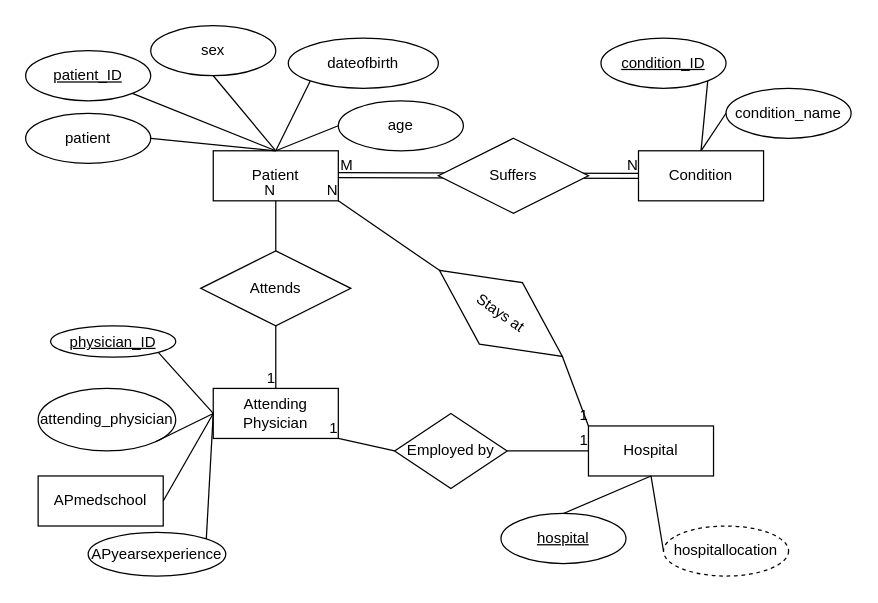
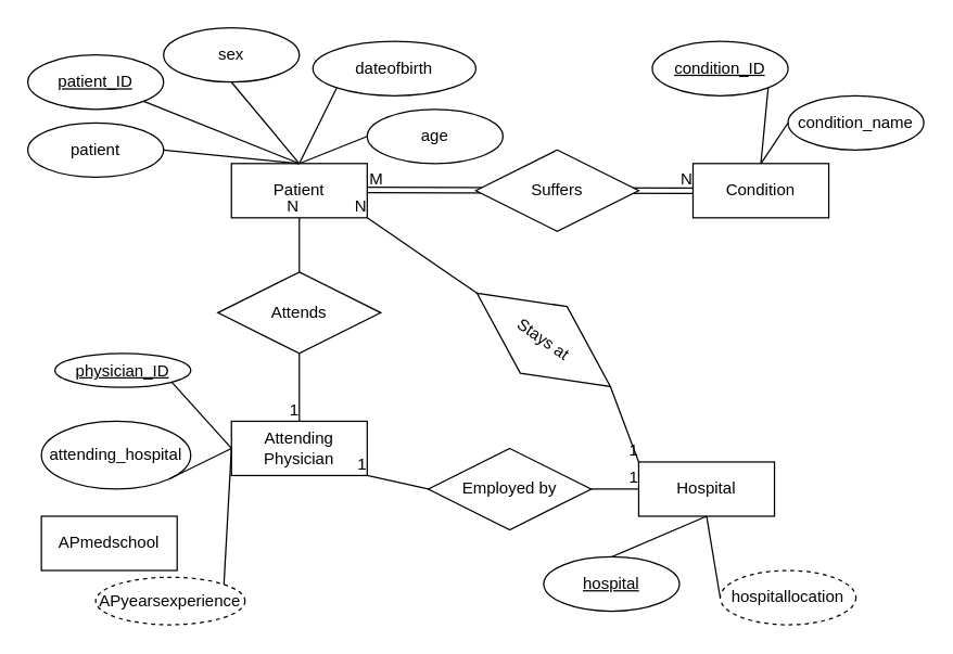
  <mxCell id="0" />
  <mxCell id="1" parent="0" />
  <mxCell id="2" value="Patient" style="whiteSpace=wrap;html=1;align=center;" vertex="1" parent="1"><mxGeometry x="170" y="120" width="100" height="40" as="geometry" /></mxCell>
  <mxCell id="3" value="patient_ID" style="ellipse;whiteSpace=wrap;html=1;align=center;fontStyle=4;" vertex="1" parent="1"><mxGeometry x="20" y="40" width="100" height="40" as="geometry" /></mxCell>
  <mxCell id="4" value="patient" style="ellipse;whiteSpace=wrap;html=1;align=center;" vertex="1" parent="1"><mxGeometry x="20" y="90" width="100" height="40" as="geometry" /></mxCell>
  <mxCell id="5" value="dateofbirth" style="ellipse;whiteSpace=wrap;html=1;align=center;" vertex="1" parent="1"><mxGeometry x="230" y="30" width="120" height="40" as="geometry" /></mxCell>
  <mxCell id="6" value="age" style="ellipse;whiteSpace=wrap;html=1;align=center;" vertex="1" parent="1"><mxGeometry x="270" y="80" width="100" height="40" as="geometry" /></mxCell>
  <mxCell id="7" value="sex" style="ellipse;whiteSpace=wrap;html=1;align=center;" vertex="1" parent="1"><mxGeometry x="120" y="20" width="100" height="40" as="geometry" /></mxCell>
  <mxCell id="8" value="" style="endArrow=none;html=1;exitX=0.5;exitY=0;exitDx=0;exitDy=0;entryX=1;entryY=1;entryDx=0;entryDy=0;" edge="1" parent="1" source="2" target="3"><mxGeometry width="50" height="50" relative="1" as="geometry"><mxPoint x="170" y="100" as="sourcePoint" /><mxPoint x="110" y="100" as="targetPoint" /></mxGeometry></mxCell>
  <mxCell id="9" value="" style="endArrow=none;html=1;entryX=0.5;entryY=1;entryDx=0;entryDy=0;exitX=0.5;exitY=0;exitDx=0;exitDy=0;" edge="1" parent="1" source="2" target="7"><mxGeometry width="50" height="50" relative="1" as="geometry"><mxPoint x="200" y="110" as="sourcePoint" /><mxPoint x="160" y="100" as="targetPoint" /></mxGeometry></mxCell>
  <mxCell id="10" value="" style="endArrow=none;html=1;entryX=0;entryY=1;entryDx=0;entryDy=0;exitX=0.5;exitY=0;exitDx=0;exitDy=0;" edge="1" parent="1" source="2" target="5"><mxGeometry width="50" height="50" relative="1" as="geometry"><mxPoint x="230" y="130" as="sourcePoint" /><mxPoint x="180" y="70" as="targetPoint" /></mxGeometry></mxCell>
  <mxCell id="11" value="" style="endArrow=none;html=1;entryX=0;entryY=0.5;entryDx=0;entryDy=0;exitX=0.5;exitY=0;exitDx=0;exitDy=0;" edge="1" parent="1" source="2" target="6"><mxGeometry width="50" height="50" relative="1" as="geometry"><mxPoint x="270" y="135.86" as="sourcePoint" /><mxPoint x="304.645" y="80.002" as="targetPoint" /></mxGeometry></mxCell>
  <mxCell id="12" value="" style="endArrow=none;html=1;exitX=0.5;exitY=0;exitDx=0;exitDy=0;entryX=1;entryY=0.5;entryDx=0;entryDy=0;" edge="1" parent="1" source="2" target="4"><mxGeometry width="50" height="50" relative="1" as="geometry"><mxPoint x="230" y="130" as="sourcePoint" /><mxPoint x="115.355" y="84.142" as="targetPoint" /></mxGeometry></mxCell>
  <mxCell id="13" value="Condition" style="whiteSpace=wrap;html=1;align=center;" vertex="1" parent="1"><mxGeometry x="510" y="120" width="100" height="40" as="geometry" /></mxCell>
  <mxCell id="14" value="condition_ID" style="ellipse;whiteSpace=wrap;html=1;align=center;fontStyle=4;" vertex="1" parent="1"><mxGeometry x="480" y="30" width="100" height="40" as="geometry" /></mxCell>
  <mxCell id="15" value="condition_name" style="ellipse;whiteSpace=wrap;html=1;align=center;" vertex="1" parent="1"><mxGeometry x="580" y="70" width="100" height="40" as="geometry" /></mxCell>
  <mxCell id="16" value="" style="endArrow=none;html=1;exitX=0.5;exitY=0;exitDx=0;exitDy=0;entryX=1;entryY=1;entryDx=0;entryDy=0;" edge="1" parent="1" source="13" target="14"><mxGeometry width="50" height="50" relative="1" as="geometry"><mxPoint x="480" y="90" as="sourcePoint" /><mxPoint x="420" y="90" as="targetPoint" /></mxGeometry></mxCell>
  <mxCell id="17" value="" style="endArrow=none;html=1;entryX=0;entryY=0.5;entryDx=0;entryDy=0;exitX=0.5;exitY=0;exitDx=0;exitDy=0;" edge="1" parent="1" source="13" target="15"><mxGeometry width="50" height="50" relative="1" as="geometry"><mxPoint x="580" y="125.86" as="sourcePoint" /><mxPoint x="614.645" y="70.002" as="targetPoint" /></mxGeometry></mxCell>
  <mxCell id="18" value="Attending Physician" style="whiteSpace=wrap;html=1;align=center;" vertex="1" parent="1"><mxGeometry x="170" y="310" width="100" height="40" as="geometry" /></mxCell>
  <mxCell id="19" value="physician_ID" style="ellipse;whiteSpace=wrap;html=1;align=center;fontStyle=4;" vertex="1" parent="1"><mxGeometry x="40" y="260" width="100" height="25" as="geometry" /></mxCell>
- <mxCell id="20" value="attending_physician" style="ellipse;whiteSpace=wrap;html=1;align=center;" vertex="1" parent="1"><mxGeometry x="30" y="310" width="110" height="50" as="geometry" /></mxCell>
+ <mxCell id="20" value="attending_hospital" style="ellipse;whiteSpace=wrap;html=1;align=center;" vertex="1" parent="1"><mxGeometry x="30" y="310" width="110" height="50" as="geometry" /></mxCell>
  <mxCell id="21" value="" style="endArrow=none;html=1;exitX=0;exitY=0.5;exitDx=0;exitDy=0;entryX=1;entryY=1;entryDx=0;entryDy=0;" edge="1" parent="1" source="18" target="19"><mxGeometry width="50" height="50" relative="1" as="geometry"><mxPoint x="70" y="240" as="sourcePoint" /><mxPoint x="10" y="240" as="targetPoint" /></mxGeometry></mxCell>
  <mxCell id="22" value="" style="endArrow=none;html=1;exitX=0;exitY=0.5;exitDx=0;exitDy=0;entryX=1;entryY=1;entryDx=0;entryDy=0;" edge="1" parent="1" source="18" target="20"><mxGeometry width="50" height="50" relative="1" as="geometry"><mxPoint x="170" y="275.86" as="sourcePoint" /><mxPoint x="30" y="270" as="targetPoint" /></mxGeometry></mxCell>
  <mxCell id="23" value="APmedschool" style="whiteSpace=wrap;html=1;align=center;rounded=0;" vertex="1" parent="1"><mxGeometry x="30" y="380" width="100" height="40" as="geometry" /></mxCell>
- <mxCell id="24" value="" style="endArrow=none;html=1;exitX=0;exitY=0.5;exitDx=0;exitDy=0;entryX=1;entryY=0.5;entryDx=0;entryDy=0;" edge="1" parent="1" target="23" source="18"><mxGeometry width="50" height="50" relative="1" as="geometry"><mxPoint x="230" y="410" as="sourcePoint" /><mxPoint x="125.355" y="374.142" as="targetPoint" /></mxGeometry></mxCell>
- <mxCell id="25" value="APyearsexperience" style="ellipse;whiteSpace=wrap;html=1;align=center;" vertex="1" parent="1"><mxGeometry x="70" y="425" width="110" height="35" as="geometry" /></mxCell>
+ <mxCell id="25" value="APyearsexperience" style="ellipse;whiteSpace=wrap;html=1;align=center;dashed=1;" vertex="1" parent="1"><mxGeometry x="70" y="425" width="110" height="35" as="geometry" /></mxCell>
  <mxCell id="26" value="" style="endArrow=none;html=1;entryX=1;entryY=0;entryDx=0;entryDy=0;exitX=0;exitY=0.5;exitDx=0;exitDy=0;" edge="1" parent="1" target="25" source="18"><mxGeometry width="50" height="50" relative="1" as="geometry"><mxPoint x="160" y="335" as="sourcePoint" /><mxPoint x="165.355" y="419.142" as="targetPoint" /></mxGeometry></mxCell>
  <mxCell id="27" value="Attends" style="shape=rhombus;perimeter=rhombusPerimeter;whiteSpace=wrap;html=1;align=center;" vertex="1" parent="1"><mxGeometry x="160" y="200" width="120" height="60" as="geometry" /></mxCell>
  <mxCell id="28" value="Hospital" style="whiteSpace=wrap;html=1;align=center;" vertex="1" parent="1"><mxGeometry x="470" y="340" width="100" height="40" as="geometry" /></mxCell>
  <mxCell id="29" value="hospital" style="ellipse;whiteSpace=wrap;html=1;align=center;fontStyle=4;" vertex="1" parent="1"><mxGeometry x="400" y="410" width="100" height="40" as="geometry" /></mxCell>
  <mxCell id="30" value="hospitallocation" style="ellipse;whiteSpace=wrap;html=1;align=center;dashed=1;" vertex="1" parent="1"><mxGeometry x="530" y="420" width="100" height="40" as="geometry" /></mxCell>
  <mxCell id="31" value="" style="endArrow=none;html=1;exitX=0.5;exitY=1;exitDx=0;exitDy=0;entryX=0.5;entryY=0;entryDx=0;entryDy=0;" edge="1" parent="1" source="28" target="29"><mxGeometry width="50" height="50" relative="1" as="geometry"><mxPoint x="440" y="310" as="sourcePoint" /><mxPoint x="380" y="310" as="targetPoint" /></mxGeometry></mxCell>
  <mxCell id="32" value="" style="endArrow=none;html=1;entryX=0;entryY=0.5;entryDx=0;entryDy=0;exitX=0.5;exitY=1;exitDx=0;exitDy=0;" edge="1" parent="1" source="28" target="30"><mxGeometry width="50" height="50" relative="1" as="geometry"><mxPoint x="540" y="345.86" as="sourcePoint" /><mxPoint x="574.645" y="290.002" as="targetPoint" /></mxGeometry></mxCell>
- <mxCell id="33" value="Employed by" style="shape=rhombus;perimeter=rhombusPerimeter;whiteSpace=wrap;html=1;align=center;" vertex="1" parent="1"><mxGeometry x="315" y="330" width="90" height="60" as="geometry" /></mxCell>
+ <mxCell id="33" value="Employed by" style="shape=rhombus;perimeter=rhombusPerimeter;whiteSpace=wrap;html=1;align=center;" vertex="1" parent="1"><mxGeometry x="315" y="330" width="120" height="60" as="geometry" /></mxCell>
  <mxCell id="34" value="" style="shape=link;html=1;rounded=0;entryX=0;entryY=0.5;entryDx=0;entryDy=0;" edge="1" parent="1" target="13"><mxGeometry relative="1" as="geometry"><mxPoint x="270" y="139.5" as="sourcePoint" /><mxPoint x="430" y="139.5" as="targetPoint" /></mxGeometry></mxCell>
  <mxCell id="35" value="M" style="resizable=0;html=1;align=left;verticalAlign=bottom;" connectable="0" vertex="1" parent="34"><mxGeometry x="-1" relative="1" as="geometry" /></mxCell>
  <mxCell id="36" value="N" style="resizable=0;html=1;align=right;verticalAlign=bottom;" connectable="0" vertex="1" parent="34"><mxGeometry x="1" relative="1" as="geometry" /></mxCell>
  <mxCell id="37" value="Suffers" style="shape=rhombus;perimeter=rhombusPerimeter;whiteSpace=wrap;html=1;align=center;" vertex="1" parent="1"><mxGeometry x="350" y="110" width="120" height="60" as="geometry" /></mxCell>
  <mxCell id="38" value="" style="endArrow=none;html=1;rounded=0;exitX=0.5;exitY=1;exitDx=0;exitDy=0;entryX=0.5;entryY=0;entryDx=0;entryDy=0;" edge="1" parent="1" source="27" target="18"><mxGeometry relative="1" as="geometry"><mxPoint x="210" y="290" as="sourcePoint" /><mxPoint x="370" y="290" as="targetPoint" /></mxGeometry></mxCell>
  <mxCell id="39" value="1" style="resizable=0;html=1;align=right;verticalAlign=bottom;" connectable="0" vertex="1" parent="38"><mxGeometry x="1" relative="1" as="geometry" /></mxCell>
  <mxCell id="40" value="" style="endArrow=none;html=1;rounded=0;entryX=0.5;entryY=1;entryDx=0;entryDy=0;" edge="1" parent="1" target="2"><mxGeometry relative="1" as="geometry"><mxPoint x="220" y="200" as="sourcePoint" /><mxPoint x="370" y="290" as="targetPoint" /></mxGeometry></mxCell>
  <mxCell id="41" value="N" style="resizable=0;html=1;align=right;verticalAlign=bottom;" connectable="0" vertex="1" parent="40"><mxGeometry x="1" relative="1" as="geometry" /></mxCell>
  <mxCell id="42" value="" style="endArrow=none;html=1;rounded=0;entryX=0;entryY=0.5;entryDx=0;entryDy=0;exitX=1;exitY=0.5;exitDx=0;exitDy=0;" edge="1" parent="1" source="33" target="28"><mxGeometry relative="1" as="geometry"><mxPoint x="210" y="290" as="sourcePoint" /><mxPoint x="370" y="290" as="targetPoint" /></mxGeometry></mxCell>
  <mxCell id="43" value="1" style="resizable=0;html=1;align=right;verticalAlign=bottom;" connectable="0" vertex="1" parent="42"><mxGeometry x="1" relative="1" as="geometry" /></mxCell>
  <mxCell id="44" value="" style="endArrow=none;html=1;rounded=0;exitX=0;exitY=0.5;exitDx=0;exitDy=0;" edge="1" parent="1" source="33"><mxGeometry relative="1" as="geometry"><mxPoint x="310" y="360" as="sourcePoint" /><mxPoint x="270" y="350" as="targetPoint" /></mxGeometry></mxCell>
  <mxCell id="45" value="1" style="resizable=0;html=1;align=right;verticalAlign=bottom;" connectable="0" vertex="1" parent="44"><mxGeometry x="1" relative="1" as="geometry" /></mxCell>
  <mxCell id="46" value="&lt;div&gt;Stays at&lt;/div&gt;" style="shape=rhombus;perimeter=rhombusPerimeter;whiteSpace=wrap;html=1;align=center;rotation=35;" vertex="1" parent="1"><mxGeometry x="340" y="220" width="120" height="60" as="geometry" /></mxCell>
  <mxCell id="47" value="" style="endArrow=none;html=1;rounded=0;entryX=0.5;entryY=1;entryDx=0;entryDy=0;exitX=0;exitY=0.5;exitDx=0;exitDy=0;" edge="1" parent="1" source="46"><mxGeometry relative="1" as="geometry"><mxPoint x="270" y="200" as="sourcePoint" /><mxPoint x="270" y="160" as="targetPoint" /></mxGeometry></mxCell>
  <mxCell id="48" value="N" style="resizable=0;html=1;align=right;verticalAlign=bottom;" connectable="0" vertex="1" parent="47"><mxGeometry x="1" relative="1" as="geometry" /></mxCell>
  <mxCell id="49" value="" style="endArrow=none;html=1;rounded=0;entryX=0;entryY=0;entryDx=0;entryDy=0;exitX=1;exitY=0.5;exitDx=0;exitDy=0;" edge="1" parent="1" source="46" target="28"><mxGeometry relative="1" as="geometry"><mxPoint x="450" y="290" as="sourcePoint" /><mxPoint x="449.5" y="330" as="targetPoint" /></mxGeometry></mxCell>
  <mxCell id="50" value="1" style="resizable=0;html=1;align=right;verticalAlign=bottom;" connectable="0" vertex="1" parent="49"><mxGeometry x="1" relative="1" as="geometry" /></mxCell>
